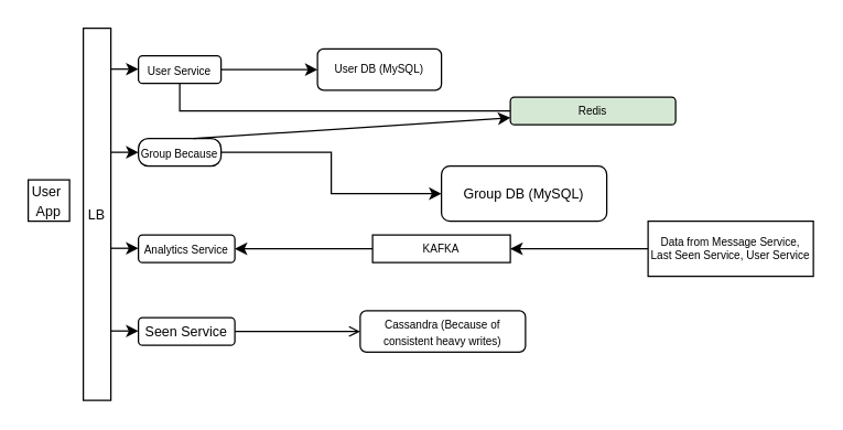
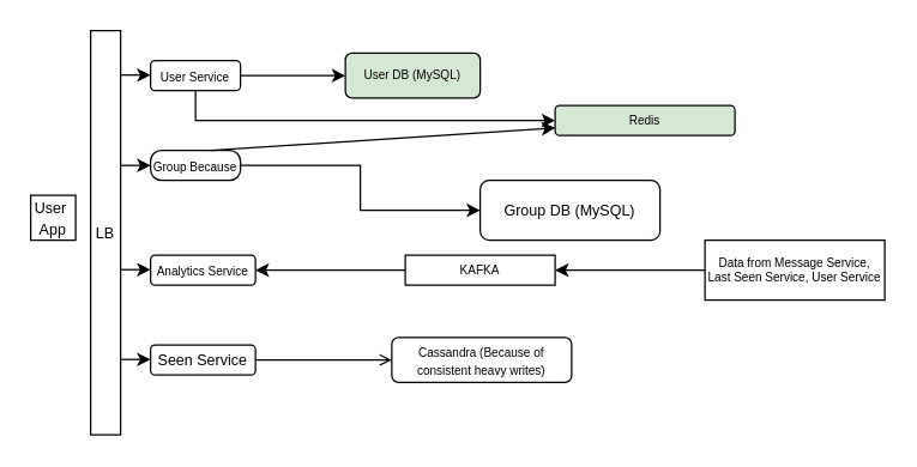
  <mxCell id="0" />
  <mxCell id="1" parent="0" />
  <mxCell id="2" value="&lt;font style=&quot;font-size: 10px&quot;&gt;User&amp;nbsp;&lt;br&gt;App&lt;/font&gt;" style="whiteSpace=wrap;html=1;aspect=fixed;" vertex="1" parent="1"><mxGeometry x="20" y="130" width="30" height="30" as="geometry" /></mxCell>
  <mxCell id="3" value="&lt;font style=&quot;font-size: 10px&quot;&gt;LB&lt;/font&gt;" style="rounded=0;whiteSpace=wrap;html=1;" vertex="1" parent="1"><mxGeometry x="60" y="20" width="20" height="270" as="geometry" /></mxCell>
  <mxCell id="4" value="" style="endArrow=classic;html=1;rounded=0;" edge="1" parent="1"><mxGeometry width="50" height="50" relative="1" as="geometry"><mxPoint x="80" y="239.66" as="sourcePoint" /><mxPoint x="100" y="239.66" as="targetPoint" /></mxGeometry></mxCell>
  <mxCell id="5" value="" style="endArrow=classic;html=1;rounded=0;" edge="1" parent="1"><mxGeometry width="50" height="50" relative="1" as="geometry"><mxPoint x="80" y="49.66" as="sourcePoint" /><mxPoint x="100" y="49.66" as="targetPoint" /></mxGeometry></mxCell>
  <mxCell id="6" value="" style="endArrow=classic;html=1;rounded=0;" edge="1" parent="1"><mxGeometry width="50" height="50" relative="1" as="geometry"><mxPoint x="80" y="110" as="sourcePoint" /><mxPoint x="100" y="110" as="targetPoint" /></mxGeometry></mxCell>
  <mxCell id="7" value="" style="endArrow=classic;html=1;rounded=0;" edge="1" parent="1"><mxGeometry width="50" height="50" relative="1" as="geometry"><mxPoint x="80" y="179.66" as="sourcePoint" /><mxPoint x="100" y="179.66" as="targetPoint" /></mxGeometry></mxCell>
  <mxCell id="8" value="" style="edgeStyle=orthogonalEdgeStyle;rounded=0;orthogonalLoop=1;jettySize=auto;html=1;fontSize=8;" edge="1" parent="1" source="9" target="17"><mxGeometry relative="1" as="geometry" /></mxCell>
  <mxCell id="9" value="&lt;font style=&quot;font-size: 8px&quot;&gt;Group Because&lt;/font&gt;" style="rounded=1;whiteSpace=wrap;html=1;fontSize=10;arcSize=36;" vertex="1" parent="1"><mxGeometry x="100" y="100" width="60" height="20" as="geometry" /></mxCell>
  <mxCell id="10" value="" style="edgeStyle=orthogonalEdgeStyle;rounded=0;orthogonalLoop=1;jettySize=auto;html=1;fontSize=8;endArrow=open;" edge="1" parent="1" source="11" target="20"><mxGeometry relative="1" as="geometry" /></mxCell>
  <mxCell id="11" value="Seen Service" style="rounded=1;whiteSpace=wrap;html=1;fontSize=10;" vertex="1" parent="1"><mxGeometry x="100" y="230" width="70" height="20" as="geometry" /></mxCell>
  <mxCell id="12" value="&lt;font style=&quot;font-size: 8px&quot;&gt;Analytics Service&lt;/font&gt;" style="rounded=1;whiteSpace=wrap;html=1;fontSize=10;" vertex="1" parent="1"><mxGeometry x="100" y="170" width="70" height="20" as="geometry" /></mxCell>
  <mxCell id="13" value="" style="edgeStyle=orthogonalEdgeStyle;rounded=0;orthogonalLoop=1;jettySize=auto;html=1;fontSize=8;" edge="1" parent="1" source="15"><mxGeometry relative="1" as="geometry"><mxPoint x="230" y="50" as="targetPoint" /></mxGeometry></mxCell>
- <mxCell id="14" value="" style="edgeStyle=orthogonalEdgeStyle;rounded=0;orthogonalLoop=1;jettySize=auto;html=1;fontSize=8;endArrow=none;" edge="1" parent="1" source="15" target="18"><mxGeometry relative="1" as="geometry"><mxPoint x="300" y="80" as="targetPoint" /><Array as="points"><mxPoint x="130" y="80" /></Array></mxGeometry></mxCell>
+ <mxCell id="14" value="" style="edgeStyle=orthogonalEdgeStyle;rounded=0;orthogonalLoop=1;jettySize=auto;html=1;fontSize=8;" edge="1" parent="1" source="15" target="18"><mxGeometry relative="1" as="geometry"><mxPoint x="300" y="80" as="targetPoint" /><Array as="points"><mxPoint x="130" y="80" /></Array></mxGeometry></mxCell>
  <mxCell id="15" value="&lt;span style=&quot;font-size: 8px&quot;&gt;User Service&lt;/span&gt;" style="rounded=1;whiteSpace=wrap;html=1;fontSize=10;" vertex="1" parent="1"><mxGeometry x="100" y="40" width="60" height="20" as="geometry" /></mxCell>
- <mxCell id="16" value="User DB (MySQL)" style="rounded=1;whiteSpace=wrap;html=1;fontSize=8;" vertex="1" parent="1"><mxGeometry x="230" y="35" width="90" height="30" as="geometry" /></mxCell>
+ <mxCell id="16" value="User DB (MySQL)" style="rounded=1;whiteSpace=wrap;html=1;fontSize=8;fillColor=#d5e8d4;" vertex="1" parent="1"><mxGeometry x="230" y="35" width="90" height="30" as="geometry" /></mxCell>
  <mxCell id="17" value="Group DB (MySQL)" style="whiteSpace=wrap;html=1;fontSize=10;rounded=1;" vertex="1" parent="1"><mxGeometry x="320" y="120" width="120" height="40" as="geometry" /></mxCell>
  <mxCell id="18" value="Redis" style="rounded=1;whiteSpace=wrap;html=1;fontSize=8;fillColor=#d5e8d4;" vertex="1" parent="1"><mxGeometry x="370" y="70" width="120" height="20" as="geometry" /></mxCell>
  <mxCell id="19" value="" style="endArrow=classic;html=1;rounded=0;fontSize=8;entryX=0;entryY=0.75;entryDx=0;entryDy=0;" edge="1" parent="1" target="18"><mxGeometry width="50" height="50" relative="1" as="geometry"><mxPoint x="140" y="100" as="sourcePoint" /><mxPoint x="170" y="70" as="targetPoint" /></mxGeometry></mxCell>
  <mxCell id="20" value="&lt;font style=&quot;font-size: 8px&quot;&gt;Cassandra (Because of consistent heavy writes)&lt;/font&gt;" style="whiteSpace=wrap;html=1;fontSize=10;rounded=1;" vertex="1" parent="1"><mxGeometry x="261" y="225" width="120" height="30" as="geometry" /></mxCell>
  <mxCell id="21" value="" style="endArrow=classic;html=1;rounded=0;fontSize=8;entryX=1;entryY=0.5;entryDx=0;entryDy=0;" edge="1" parent="1" target="12"><mxGeometry width="50" height="50" relative="1" as="geometry"><mxPoint x="270" y="180" as="sourcePoint" /><mxPoint x="310" y="170" as="targetPoint" /></mxGeometry></mxCell>
  <mxCell id="22" value="KAFKA" style="whiteSpace=wrap;html=1;fontSize=8;" vertex="1" parent="1"><mxGeometry x="270" y="170" width="100" height="20" as="geometry" /></mxCell>
  <mxCell id="23" value="" style="endArrow=classic;html=1;rounded=0;fontSize=8;" edge="1" parent="1"><mxGeometry width="50" height="50" relative="1" as="geometry"><mxPoint x="470" y="180" as="sourcePoint" /><mxPoint x="370" y="180" as="targetPoint" /></mxGeometry></mxCell>
  <mxCell id="24" value="Data from Message Service, Last Seen Service, User Service" style="whiteSpace=wrap;html=1;fontSize=8;" vertex="1" parent="1"><mxGeometry x="470" y="160" width="120" height="40" as="geometry" /></mxCell>
